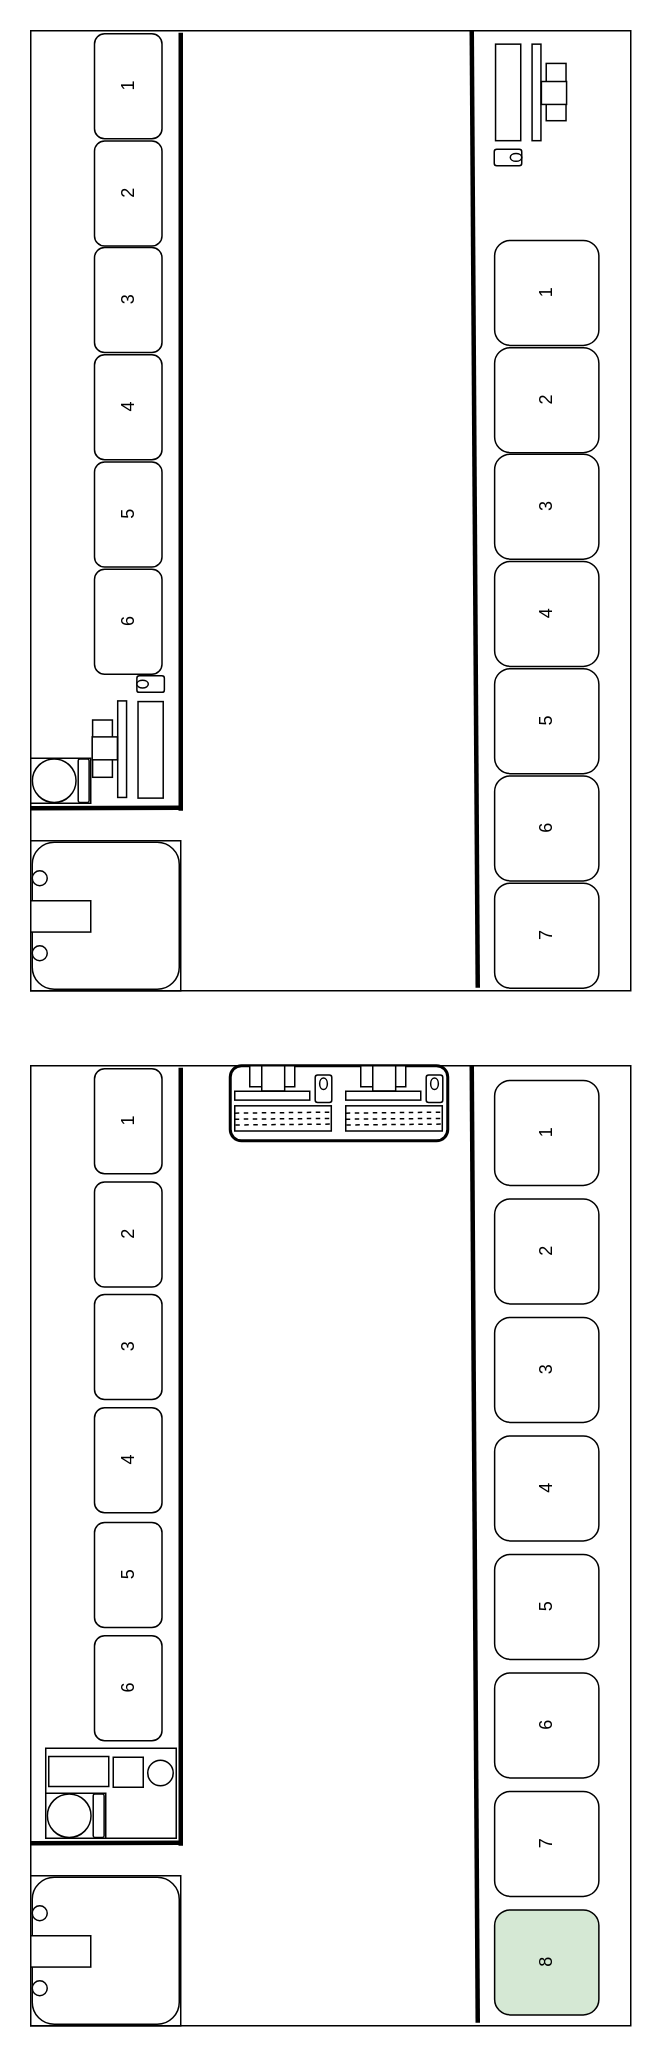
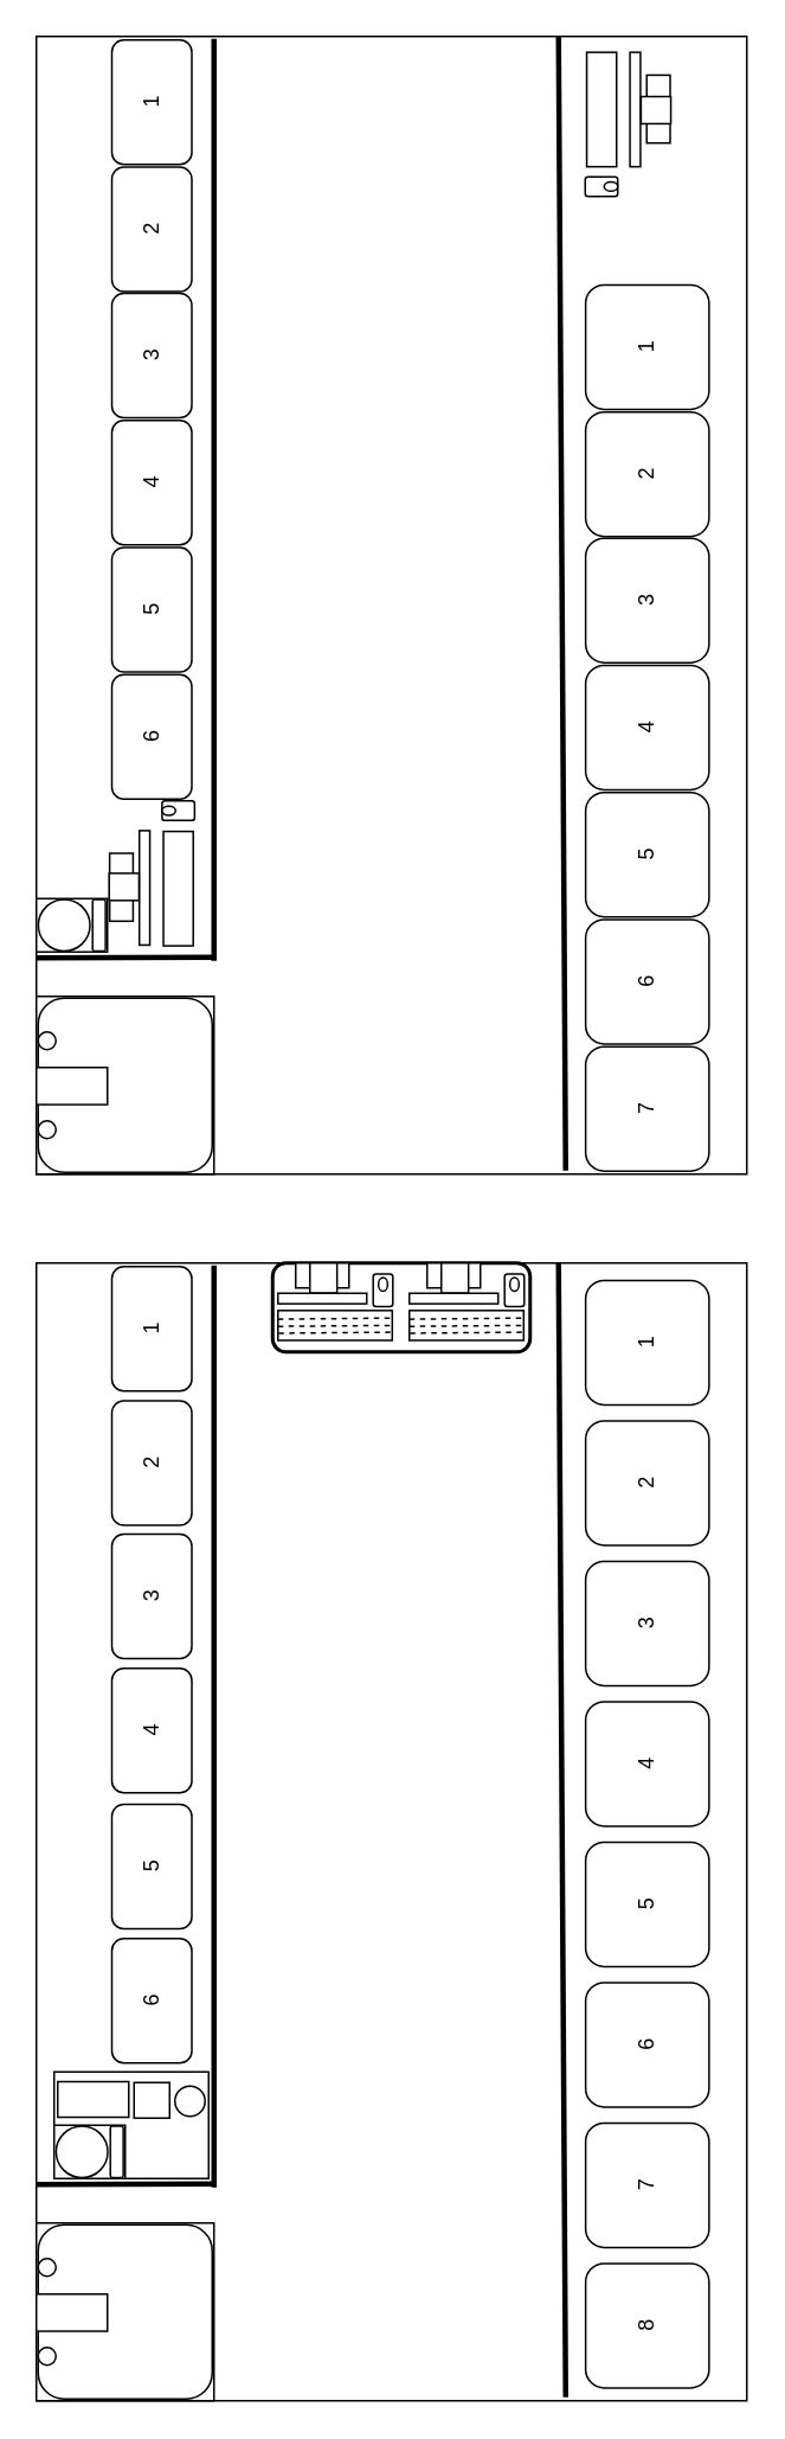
  <mxCell id="0" />
  <mxCell id="1" parent="0" />
  <mxCell id="2" value="" style="rounded=0;whiteSpace=wrap;html=1;" vertex="1" parent="1"><mxGeometry x="20" y="20" width="400" height="640" as="geometry" /></mxCell>
  <mxCell id="3" value="1" style="rounded=1;whiteSpace=wrap;html=1;rotation=-90;" vertex="1" parent="1"><mxGeometry x="50" y="34.5" width="70" height="45" as="geometry" /></mxCell>
  <mxCell id="4" value="" style="endArrow=none;html=1;rounded=0;strokeWidth=3;entryX=0.288;entryY=0.002;entryDx=0;entryDy=0;entryPerimeter=0;" edge="1" parent="1"><mxGeometry width="50" height="50" relative="1" as="geometry"><mxPoint x="120" y="540" as="sourcePoint" /><mxPoint x="120" y="21.28" as="targetPoint" /></mxGeometry></mxCell>
  <mxCell id="5" value="" style="endArrow=none;html=1;rounded=0;strokeWidth=3;entryX=0.288;entryY=0.002;entryDx=0;entryDy=0;entryPerimeter=0;exitX=0.298;exitY=0.998;exitDx=0;exitDy=0;exitPerimeter=0;" edge="1" parent="1"><mxGeometry width="50" height="50" relative="1" as="geometry"><mxPoint x="318" y="658" as="sourcePoint" /><mxPoint x="314" y="20" as="targetPoint" /></mxGeometry></mxCell>
  <mxCell id="6" value="2" style="rounded=1;whiteSpace=wrap;html=1;rotation=-90;" vertex="1" parent="1"><mxGeometry x="50" y="106" width="70" height="45" as="geometry" /></mxCell>
  <mxCell id="7" value="3" style="rounded=1;whiteSpace=wrap;html=1;rotation=-90;" vertex="1" parent="1"><mxGeometry x="50" y="177" width="70" height="45" as="geometry" /></mxCell>
  <mxCell id="8" value="4" style="rounded=1;whiteSpace=wrap;html=1;rotation=-90;" vertex="1" parent="1"><mxGeometry x="50" y="248.5" width="70" height="45" as="geometry" /></mxCell>
  <mxCell id="9" value="5" style="rounded=1;whiteSpace=wrap;html=1;rotation=-90;" vertex="1" parent="1"><mxGeometry x="50" y="320" width="70" height="45" as="geometry" /></mxCell>
  <mxCell id="10" value="6" style="rounded=1;whiteSpace=wrap;html=1;rotation=-90;" vertex="1" parent="1"><mxGeometry x="50" y="391.5" width="70" height="45" as="geometry" /></mxCell>
  <mxCell id="11" value="1" style="rounded=1;whiteSpace=wrap;html=1;rotation=-90;" vertex="1" parent="1"><mxGeometry x="329" y="160" width="70" height="69.5" as="geometry" /></mxCell>
  <mxCell id="12" value="" style="endArrow=none;html=1;rounded=0;strokeWidth=3;entryX=0;entryY=0.81;entryDx=0;entryDy=0;entryPerimeter=0;" edge="1" parent="1" target="2"><mxGeometry width="50" height="50" relative="1" as="geometry"><mxPoint x="120" y="538" as="sourcePoint" /><mxPoint x="150" y="31.28" as="targetPoint" /></mxGeometry></mxCell>
  <mxCell id="13" value="2" style="rounded=1;whiteSpace=wrap;html=1;rotation=-90;" vertex="1" parent="1"><mxGeometry x="329" y="231.5" width="70" height="69.5" as="geometry" /></mxCell>
  <mxCell id="14" value="3" style="rounded=1;whiteSpace=wrap;html=1;rotation=-90;" vertex="1" parent="1"><mxGeometry x="329" y="302.5" width="70" height="69.5" as="geometry" /></mxCell>
  <mxCell id="15" value="4" style="rounded=1;whiteSpace=wrap;html=1;rotation=-90;" vertex="1" parent="1"><mxGeometry x="329" y="374" width="70" height="69.5" as="geometry" /></mxCell>
  <mxCell id="16" value="6" style="rounded=1;whiteSpace=wrap;html=1;rotation=-90;" vertex="1" parent="1"><mxGeometry x="329" y="517" width="70" height="69.5" as="geometry" /></mxCell>
  <mxCell id="17" value="5" style="rounded=1;whiteSpace=wrap;html=1;rotation=-90;" vertex="1" parent="1"><mxGeometry x="329" y="445.5" width="70" height="69.5" as="geometry" /></mxCell>
  <mxCell id="18" value="7" style="rounded=1;whiteSpace=wrap;html=1;rotation=-90;" vertex="1" parent="1"><mxGeometry x="329" y="588.5" width="70" height="69.5" as="geometry" /></mxCell>
  <mxCell id="19" value="" style="group" vertex="1" connectable="0" parent="1"><mxGeometry x="329" y="30.01" width="48.51" height="80" as="geometry" /></mxCell>
  <mxCell id="20" value="" style="rounded=0;whiteSpace=wrap;html=1;rotation=90;" vertex="1" parent="19"><mxGeometry x="22.152" y="24.268" width="38.194" height="13.199" as="geometry" /></mxCell>
  <mxCell id="21" value="" style="rounded=0;whiteSpace=wrap;html=1;rotation=90;" vertex="1" parent="19"><mxGeometry x="-4.01" y="28.143" width="64.357" height="5.905" as="geometry" /></mxCell>
  <mxCell id="22" value="" style="rounded=0;whiteSpace=wrap;html=1;rotation=90;" vertex="1" parent="19"><mxGeometry x="-22.916" y="22.703" width="64.357" height="16.794" as="geometry" /></mxCell>
  <mxCell id="23" value="" style="rounded=0;whiteSpace=wrap;html=1;rotation=90;" vertex="1" parent="19"><mxGeometry x="32.182" y="23.072" width="15.278" height="16.794" as="geometry" /></mxCell>
  <mxCell id="24" value="" style="group" vertex="1" connectable="0" parent="19"><mxGeometry y="68.927" width="18.333" height="11.073" as="geometry" /></mxCell>
  <mxCell id="25" value="" style="rounded=1;whiteSpace=wrap;html=1;" vertex="1" parent="24"><mxGeometry width="18.333" height="11.073" as="geometry" /></mxCell>
  <mxCell id="26" value="" style="ellipse;whiteSpace=wrap;html=1;" vertex="1" parent="24"><mxGeometry x="10.694" y="2.953" width="7.639" height="5.167" as="geometry" /></mxCell>
  <mxCell id="27" value="" style="group" vertex="1" connectable="0" parent="1"><mxGeometry x="20" y="560.01" width="99.99" height="99.99" as="geometry" /></mxCell>
  <mxCell id="28" value="" style="whiteSpace=wrap;html=1;aspect=fixed;" vertex="1" parent="27"><mxGeometry width="99.99" height="99.99" as="geometry" /></mxCell>
  <mxCell id="29" value="" style="rounded=1;whiteSpace=wrap;html=1;" vertex="1" parent="27"><mxGeometry x="1" y="0.99" width="98" height="98.01" as="geometry" /></mxCell>
  <mxCell id="30" value="" style="ellipse;whiteSpace=wrap;html=1;aspect=fixed;" vertex="1" parent="27"><mxGeometry x="1" y="19.99" width="9.99" height="9.99" as="geometry" /></mxCell>
  <mxCell id="31" value="" style="ellipse;whiteSpace=wrap;html=1;aspect=fixed;" vertex="1" parent="27"><mxGeometry x="1" y="69.99" width="9.99" height="9.99" as="geometry" /></mxCell>
  <mxCell id="32" value="" style="rounded=0;whiteSpace=wrap;html=1;" vertex="1" parent="1"><mxGeometry x="20" y="600" width="40" height="20.88" as="geometry" /></mxCell>
  <mxCell id="33" value="" style="group;rotation=-180;" vertex="1" connectable="0" parent="1"><mxGeometry x="60.74" y="450" width="48.51" height="80" as="geometry" /></mxCell>
  <mxCell id="34" value="" style="rounded=0;whiteSpace=wrap;html=1;rotation=-90;" vertex="1" parent="33"><mxGeometry x="-12" y="42" width="38.194" height="13.199" as="geometry" /></mxCell>
  <mxCell id="35" value="" style="rounded=0;whiteSpace=wrap;html=1;rotation=-90;" vertex="1" parent="33"><mxGeometry x="-12" y="46" width="64.357" height="5.905" as="geometry" /></mxCell>
  <mxCell id="36" value="" style="rounded=0;whiteSpace=wrap;html=1;rotation=-90;" vertex="1" parent="33"><mxGeometry x="7" y="41" width="64.357" height="16.794" as="geometry" /></mxCell>
  <mxCell id="37" value="" style="rounded=0;whiteSpace=wrap;html=1;rotation=-90;" vertex="1" parent="33"><mxGeometry x="1" y="40" width="15.278" height="16.794" as="geometry" /></mxCell>
  <mxCell id="38" value="" style="group;rotation=-180;" vertex="1" connectable="0" parent="33"><mxGeometry x="30" width="18.333" height="11.073" as="geometry" /></mxCell>
  <mxCell id="39" value="" style="rounded=1;whiteSpace=wrap;html=1;rotation=-180;" vertex="1" parent="38"><mxGeometry width="18.333" height="11.073" as="geometry" /></mxCell>
  <mxCell id="40" value="" style="ellipse;whiteSpace=wrap;html=1;rotation=-180;" vertex="1" parent="38"><mxGeometry y="3" width="7.639" height="5.167" as="geometry" /></mxCell>
  <mxCell id="41" value="" style="group" vertex="1" connectable="0" parent="1"><mxGeometry x="20" y="505" width="40" height="30" as="geometry" /></mxCell>
  <mxCell id="42" value="" style="rounded=0;whiteSpace=wrap;html=1;" vertex="1" parent="41"><mxGeometry width="40" height="30" as="geometry" /></mxCell>
  <mxCell id="43" value="" style="ellipse;whiteSpace=wrap;html=1;" vertex="1" parent="41"><mxGeometry x="1.091" y="0.5" width="29.091" height="29" as="geometry" /></mxCell>
  <mxCell id="44" value="" style="rounded=1;whiteSpace=wrap;html=1;" vertex="1" parent="41"><mxGeometry x="31.636" y="0.5" width="7.273" height="29" as="geometry" /></mxCell>
  <mxCell id="45" value="" style="rounded=0;whiteSpace=wrap;html=1;" vertex="1" parent="1"><mxGeometry x="20" y="710" width="400" height="640" as="geometry" /></mxCell>
  <mxCell id="46" value="1" style="rounded=1;whiteSpace=wrap;html=1;rotation=-90;" vertex="1" parent="1"><mxGeometry x="50" y="724.5" width="70" height="45" as="geometry" /></mxCell>
  <mxCell id="47" value="" style="endArrow=none;html=1;rounded=0;strokeWidth=3;entryX=0.288;entryY=0.002;entryDx=0;entryDy=0;entryPerimeter=0;" edge="1" parent="1"><mxGeometry width="50" height="50" relative="1" as="geometry"><mxPoint x="120" y="1230" as="sourcePoint" /><mxPoint x="120" y="711.28" as="targetPoint" /></mxGeometry></mxCell>
  <mxCell id="48" value="" style="endArrow=none;html=1;rounded=0;strokeWidth=3;entryX=0.288;entryY=0.002;entryDx=0;entryDy=0;entryPerimeter=0;exitX=0.298;exitY=0.998;exitDx=0;exitDy=0;exitPerimeter=0;" edge="1" parent="1"><mxGeometry width="50" height="50" relative="1" as="geometry"><mxPoint x="318" y="1348" as="sourcePoint" /><mxPoint x="314" y="710" as="targetPoint" /></mxGeometry></mxCell>
  <mxCell id="49" value="2" style="rounded=1;whiteSpace=wrap;html=1;rotation=-90;" vertex="1" parent="1"><mxGeometry x="50" y="800" width="70" height="45" as="geometry" /></mxCell>
  <mxCell id="50" value="3" style="rounded=1;whiteSpace=wrap;html=1;rotation=-90;" vertex="1" parent="1"><mxGeometry x="50" y="875" width="70" height="45" as="geometry" /></mxCell>
  <mxCell id="51" value="4" style="rounded=1;whiteSpace=wrap;html=1;rotation=-90;" vertex="1" parent="1"><mxGeometry x="50" y="950.5" width="70" height="45" as="geometry" /></mxCell>
  <mxCell id="52" value="5" style="rounded=1;whiteSpace=wrap;html=1;rotation=-90;" vertex="1" parent="1"><mxGeometry x="50" y="1027" width="70" height="45" as="geometry" /></mxCell>
  <mxCell id="53" value="6" style="rounded=1;whiteSpace=wrap;html=1;rotation=-90;" vertex="1" parent="1"><mxGeometry x="50" y="1102.5" width="70" height="45" as="geometry" /></mxCell>
  <mxCell id="54" value="1" style="rounded=1;whiteSpace=wrap;html=1;rotation=-90;" vertex="1" parent="1"><mxGeometry x="329" y="720" width="70" height="69.5" as="geometry" /></mxCell>
  <mxCell id="55" value="" style="endArrow=none;html=1;rounded=0;strokeWidth=3;entryX=0;entryY=0.81;entryDx=0;entryDy=0;entryPerimeter=0;" edge="1" parent="1" target="45"><mxGeometry width="50" height="50" relative="1" as="geometry"><mxPoint x="120" y="1228" as="sourcePoint" /><mxPoint x="150" y="721.28" as="targetPoint" /></mxGeometry></mxCell>
  <mxCell id="56" value="2" style="rounded=1;whiteSpace=wrap;html=1;rotation=-90;" vertex="1" parent="1"><mxGeometry x="329" y="799" width="70" height="69.5" as="geometry" /></mxCell>
  <mxCell id="57" value="3" style="rounded=1;whiteSpace=wrap;html=1;rotation=-90;" vertex="1" parent="1"><mxGeometry x="329" y="878" width="70" height="69.5" as="geometry" /></mxCell>
  <mxCell id="58" value="4" style="rounded=1;whiteSpace=wrap;html=1;rotation=-90;" vertex="1" parent="1"><mxGeometry x="329" y="957" width="70" height="69.5" as="geometry" /></mxCell>
  <mxCell id="59" value="6" style="rounded=1;whiteSpace=wrap;html=1;rotation=-90;" vertex="1" parent="1"><mxGeometry x="329" y="1115" width="70" height="69.5" as="geometry" /></mxCell>
  <mxCell id="60" value="5" style="rounded=1;whiteSpace=wrap;html=1;rotation=-90;" vertex="1" parent="1"><mxGeometry x="329" y="1036" width="70" height="69.5" as="geometry" /></mxCell>
  <mxCell id="61" value="7" style="rounded=1;whiteSpace=wrap;html=1;rotation=-90;" vertex="1" parent="1"><mxGeometry x="329" y="1194" width="70" height="69.5" as="geometry" /></mxCell>
  <mxCell id="62" value="" style="group" vertex="1" connectable="0" parent="1"><mxGeometry x="20" y="1250.01" width="99.99" height="99.99" as="geometry" /></mxCell>
  <mxCell id="63" value="" style="whiteSpace=wrap;html=1;aspect=fixed;" vertex="1" parent="62"><mxGeometry width="99.99" height="99.99" as="geometry" /></mxCell>
  <mxCell id="64" value="" style="rounded=1;whiteSpace=wrap;html=1;" vertex="1" parent="62"><mxGeometry x="1" y="0.99" width="98" height="98.01" as="geometry" /></mxCell>
  <mxCell id="65" value="" style="ellipse;whiteSpace=wrap;html=1;aspect=fixed;" vertex="1" parent="62"><mxGeometry x="1" y="19.99" width="9.99" height="9.99" as="geometry" /></mxCell>
  <mxCell id="66" value="" style="ellipse;whiteSpace=wrap;html=1;aspect=fixed;" vertex="1" parent="62"><mxGeometry x="1" y="69.99" width="9.99" height="9.99" as="geometry" /></mxCell>
  <mxCell id="67" value="" style="rounded=0;whiteSpace=wrap;html=1;" vertex="1" parent="1"><mxGeometry x="20" y="1290" width="40" height="20.88" as="geometry" /></mxCell>
  <mxCell id="68" value="" style="rounded=1;whiteSpace=wrap;html=1;strokeWidth=2;" vertex="1" parent="1"><mxGeometry x="153" y="710" width="145" height="50" as="geometry" /></mxCell>
- <mxCell id="69" value="8" style="rounded=1;whiteSpace=wrap;html=1;rotation=-90;fillColor=#d5e8d4;" vertex="1" parent="1"><mxGeometry x="329" y="1273" width="70" height="69.5" as="geometry" /></mxCell>
+ <mxCell id="69" value="8" style="rounded=1;whiteSpace=wrap;html=1;rotation=-90;" vertex="1" parent="1"><mxGeometry x="329" y="1273" width="70" height="69.5" as="geometry" /></mxCell>
  <mxCell id="70" value="" style="rounded=0;whiteSpace=wrap;html=1;" vertex="1" parent="1"><mxGeometry x="29.99" y="1165" width="87" height="60" as="geometry" /></mxCell>
  <mxCell id="71" value="" style="group" vertex="1" connectable="0" parent="1"><mxGeometry x="30" y="1195" width="40" height="30" as="geometry" /></mxCell>
  <mxCell id="72" value="" style="rounded=0;whiteSpace=wrap;html=1;" vertex="1" parent="71"><mxGeometry width="40" height="30" as="geometry" /></mxCell>
  <mxCell id="73" value="" style="ellipse;whiteSpace=wrap;html=1;" vertex="1" parent="71"><mxGeometry x="1.091" y="0.5" width="29.091" height="29" as="geometry" /></mxCell>
  <mxCell id="74" value="" style="rounded=1;whiteSpace=wrap;html=1;" vertex="1" parent="71"><mxGeometry x="31.636" y="0.5" width="7.273" height="29" as="geometry" /></mxCell>
  <mxCell id="75" value="" style="ellipse;whiteSpace=wrap;html=1;aspect=fixed;" vertex="1" parent="1"><mxGeometry x="97.99" y="1173" width="17" height="17" as="geometry" /></mxCell>
  <mxCell id="76" value="" style="whiteSpace=wrap;html=1;aspect=fixed;" vertex="1" parent="1"><mxGeometry x="75" y="1171" width="20" height="20" as="geometry" /></mxCell>
  <mxCell id="77" value="" style="rounded=0;whiteSpace=wrap;html=1;" vertex="1" parent="1"><mxGeometry x="32" y="1170.5" width="40" height="20" as="geometry" /></mxCell>
  <mxCell id="78" value="" style="group" vertex="1" connectable="0" parent="1"><mxGeometry x="230" y="710" width="64.703" height="43.504" as="geometry" /></mxCell>
  <mxCell id="79" value="" style="rounded=0;whiteSpace=wrap;html=1;rotation=0;container=0;" vertex="1" parent="78"><mxGeometry x="10" width="30" height="14" as="geometry" /></mxCell>
  <mxCell id="80" value="" style="rounded=0;whiteSpace=wrap;html=1;rotation=0;container=0;" vertex="1" parent="78"><mxGeometry y="17" width="50" height="5.91" as="geometry" /></mxCell>
  <mxCell id="81" value="" style="rounded=0;whiteSpace=wrap;html=1;rotation=0;container=0;" vertex="1" parent="78"><mxGeometry y="26.71" width="64.357" height="16.794" as="geometry" /></mxCell>
  <mxCell id="82" value="" style="rounded=0;whiteSpace=wrap;html=1;rotation=0;container=0;" vertex="1" parent="78"><mxGeometry x="18" width="15.278" height="16.794" as="geometry" /></mxCell>
  <mxCell id="83" value="" style="rounded=1;whiteSpace=wrap;html=1;rotation=-90;container=0;" vertex="1" parent="78"><mxGeometry x="50" y="9.84" width="18.333" height="11.073" as="geometry" /></mxCell>
  <mxCell id="84" value="" style="ellipse;whiteSpace=wrap;html=1;rotation=-90;container=0;" vertex="1" parent="78"><mxGeometry x="55.35" y="9.42" width="7.639" height="5.167" as="geometry" /></mxCell>
  <mxCell id="85" value="" style="endArrow=none;dashed=1;html=1;rounded=0;entryX=1;entryY=0.5;entryDx=0;entryDy=0;" edge="1" parent="78" target="81"><mxGeometry width="50" height="50" relative="1" as="geometry"><mxPoint y="35.61" as="sourcePoint" /><mxPoint x="61.915" y="34.607" as="targetPoint" /></mxGeometry></mxCell>
  <mxCell id="86" value="" style="endArrow=none;dashed=1;html=1;rounded=0;entryX=1;entryY=0.25;entryDx=0;entryDy=0;" edge="1" parent="78" target="81"><mxGeometry width="50" height="50" relative="1" as="geometry"><mxPoint y="31.61" as="sourcePoint" /><mxPoint x="61.915" y="30.607" as="targetPoint" /></mxGeometry></mxCell>
  <mxCell id="87" value="" style="endArrow=none;dashed=1;html=1;rounded=0;entryX=1;entryY=0.5;entryDx=0;entryDy=0;" edge="1" parent="78"><mxGeometry width="50" height="50" relative="1" as="geometry"><mxPoint x="0.36" y="39.5" as="sourcePoint" /><mxPoint x="64.36" y="38.89" as="targetPoint" /></mxGeometry></mxCell>
  <mxCell id="88" value="" style="group" vertex="1" connectable="0" parent="1"><mxGeometry x="156" y="710" width="64.703" height="43.504" as="geometry" /></mxCell>
  <mxCell id="89" value="" style="rounded=0;whiteSpace=wrap;html=1;rotation=0;container=0;" vertex="1" parent="88"><mxGeometry x="10" width="30" height="14" as="geometry" /></mxCell>
  <mxCell id="90" value="" style="rounded=0;whiteSpace=wrap;html=1;rotation=0;container=0;" vertex="1" parent="88"><mxGeometry y="17" width="50" height="5.91" as="geometry" /></mxCell>
  <mxCell id="91" value="" style="rounded=0;whiteSpace=wrap;html=1;rotation=0;container=0;" vertex="1" parent="88"><mxGeometry y="26.71" width="64.357" height="16.794" as="geometry" /></mxCell>
  <mxCell id="92" value="" style="rounded=0;whiteSpace=wrap;html=1;rotation=0;container=0;" vertex="1" parent="88"><mxGeometry x="18" width="15.278" height="16.794" as="geometry" /></mxCell>
  <mxCell id="93" value="" style="rounded=1;whiteSpace=wrap;html=1;rotation=-90;container=0;" vertex="1" parent="88"><mxGeometry x="50" y="9.84" width="18.333" height="11.073" as="geometry" /></mxCell>
  <mxCell id="94" value="" style="ellipse;whiteSpace=wrap;html=1;rotation=-90;container=0;" vertex="1" parent="88"><mxGeometry x="55.35" y="9.42" width="7.639" height="5.167" as="geometry" /></mxCell>
  <mxCell id="95" value="" style="endArrow=none;dashed=1;html=1;rounded=0;entryX=1;entryY=0.5;entryDx=0;entryDy=0;" edge="1" parent="88" target="91"><mxGeometry width="50" height="50" relative="1" as="geometry"><mxPoint y="35.61" as="sourcePoint" /><mxPoint x="61.915" y="34.607" as="targetPoint" /></mxGeometry></mxCell>
  <mxCell id="96" value="" style="endArrow=none;dashed=1;html=1;rounded=0;entryX=1;entryY=0.25;entryDx=0;entryDy=0;" edge="1" parent="88" target="91"><mxGeometry width="50" height="50" relative="1" as="geometry"><mxPoint y="31.61" as="sourcePoint" /><mxPoint x="61.915" y="30.607" as="targetPoint" /></mxGeometry></mxCell>
  <mxCell id="97" value="" style="endArrow=none;dashed=1;html=1;rounded=0;entryX=1;entryY=0.5;entryDx=0;entryDy=0;" edge="1" parent="88"><mxGeometry width="50" height="50" relative="1" as="geometry"><mxPoint x="0.36" y="39.5" as="sourcePoint" /><mxPoint x="64.36" y="38.89" as="targetPoint" /></mxGeometry></mxCell>
